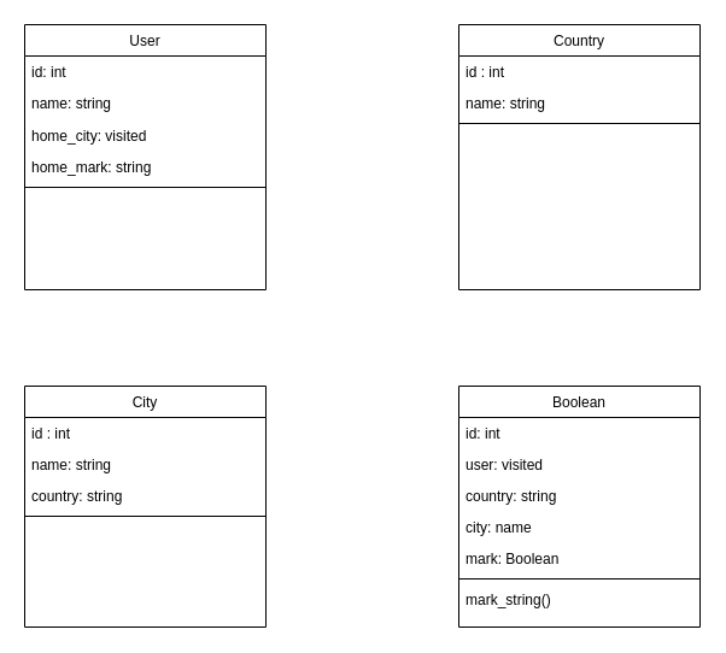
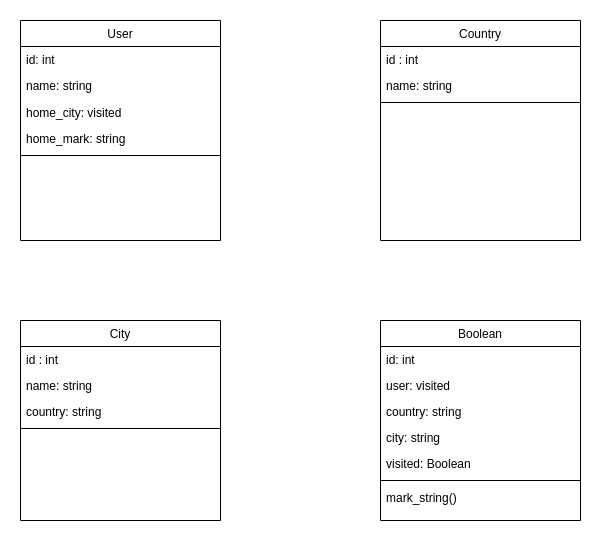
  <mxCell id="0" />
  <mxCell id="1" parent="0" />
  <mxCell id="2" value="User" style="swimlane;fontStyle=0;align=center;verticalAlign=top;childLayout=stackLayout;horizontal=1;startSize=26;horizontalStack=0;resizeParent=1;resizeLast=0;collapsible=1;marginBottom=0;rounded=0;shadow=0;strokeWidth=1;" parent="1" vertex="1"><mxGeometry x="20" y="20" width="200" height="220" as="geometry"><mxRectangle x="230" y="140" width="160" height="26" as="alternateBounds" /></mxGeometry></mxCell>
  <mxCell id="3" value="id: int" style="text;align=left;verticalAlign=top;spacingLeft=4;spacingRight=4;overflow=hidden;rotatable=0;points=[[0,0.5],[1,0.5]];portConstraint=eastwest;rounded=0;shadow=0;html=0;" parent="2" vertex="1"><mxGeometry y="26" width="200" height="26" as="geometry" /></mxCell>
  <mxCell id="4" value="name: string" style="text;align=left;verticalAlign=top;spacingLeft=4;spacingRight=4;overflow=hidden;rotatable=0;points=[[0,0.5],[1,0.5]];portConstraint=eastwest;" parent="2" vertex="1"><mxGeometry y="52" width="200" height="27" as="geometry" /></mxCell>
  <mxCell id="5" value="home_city: visited" style="text;align=left;verticalAlign=top;spacingLeft=4;spacingRight=4;overflow=hidden;rotatable=0;points=[[0,0.5],[1,0.5]];portConstraint=eastwest;" parent="2" vertex="1"><mxGeometry y="79" width="200" height="26" as="geometry" /></mxCell>
  <mxCell id="6" value="home_mark: string" style="text;align=left;verticalAlign=top;spacingLeft=4;spacingRight=4;overflow=hidden;rotatable=0;points=[[0,0.5],[1,0.5]];portConstraint=eastwest;rounded=0;shadow=0;html=0;" parent="2" vertex="1"><mxGeometry y="105" width="200" height="26" as="geometry" /></mxCell>
  <mxCell id="7" value="" style="line;html=1;strokeWidth=1;align=left;verticalAlign=middle;spacingTop=-1;spacingLeft=3;spacingRight=3;rotatable=0;labelPosition=right;points=[];portConstraint=eastwest;" parent="2" vertex="1"><mxGeometry y="131" width="200" height="8" as="geometry" /></mxCell>
  <mxCell id="8" value="City" style="swimlane;fontStyle=0;align=center;verticalAlign=top;childLayout=stackLayout;horizontal=1;startSize=26;horizontalStack=0;resizeParent=1;resizeLast=0;collapsible=1;marginBottom=0;rounded=0;shadow=0;strokeWidth=1;" parent="1" vertex="1"><mxGeometry x="20" y="320" width="200" height="200" as="geometry"><mxRectangle x="130" y="380" width="160" height="26" as="alternateBounds" /></mxGeometry></mxCell>
  <mxCell id="9" value="id : int" style="text;align=left;verticalAlign=top;spacingLeft=4;spacingRight=4;overflow=hidden;rotatable=0;points=[[0,0.5],[1,0.5]];portConstraint=eastwest;" parent="8" vertex="1"><mxGeometry y="26" width="200" height="26" as="geometry" /></mxCell>
  <mxCell id="10" value="name: string" style="text;align=left;verticalAlign=top;spacingLeft=4;spacingRight=4;overflow=hidden;rotatable=0;points=[[0,0.5],[1,0.5]];portConstraint=eastwest;rounded=0;shadow=0;html=0;" parent="8" vertex="1"><mxGeometry y="52" width="200" height="26" as="geometry" /></mxCell>
  <mxCell id="11" value="country: string" style="text;align=left;verticalAlign=top;spacingLeft=4;spacingRight=4;overflow=hidden;rotatable=0;points=[[0,0.5],[1,0.5]];portConstraint=eastwest;rounded=0;shadow=0;html=0;" vertex="1" parent="8"><mxGeometry y="78" width="200" height="26" as="geometry" /></mxCell>
  <mxCell id="12" value="" style="line;html=1;strokeWidth=1;align=left;verticalAlign=middle;spacingTop=-1;spacingLeft=3;spacingRight=3;rotatable=0;labelPosition=right;points=[];portConstraint=eastwest;" parent="8" vertex="1"><mxGeometry y="104" width="200" height="8" as="geometry" /></mxCell>
  <mxCell id="13" value="Country" style="swimlane;fontStyle=0;align=center;verticalAlign=top;childLayout=stackLayout;horizontal=1;startSize=26;horizontalStack=0;resizeParent=1;resizeLast=0;collapsible=1;marginBottom=0;rounded=0;shadow=0;strokeWidth=1;" parent="1" vertex="1"><mxGeometry x="380" y="20" width="200" height="220" as="geometry"><mxRectangle x="550" y="140" width="160" height="26" as="alternateBounds" /></mxGeometry></mxCell>
  <mxCell id="14" value="id : int" style="text;align=left;verticalAlign=top;spacingLeft=4;spacingRight=4;overflow=hidden;rotatable=0;points=[[0,0.5],[1,0.5]];portConstraint=eastwest;" parent="13" vertex="1"><mxGeometry y="26" width="200" height="26" as="geometry" /></mxCell>
  <mxCell id="15" value="name: string" style="text;align=left;verticalAlign=top;spacingLeft=4;spacingRight=4;overflow=hidden;rotatable=0;points=[[0,0.5],[1,0.5]];portConstraint=eastwest;rounded=0;shadow=0;html=0;" parent="13" vertex="1"><mxGeometry y="52" width="200" height="26" as="geometry" /></mxCell>
  <mxCell id="16" value="" style="line;html=1;strokeWidth=1;align=left;verticalAlign=middle;spacingTop=-1;spacingLeft=3;spacingRight=3;rotatable=0;labelPosition=right;points=[];portConstraint=eastwest;" parent="13" vertex="1"><mxGeometry y="78" width="200" height="8" as="geometry" /></mxCell>
  <mxCell id="17" value="Boolean" style="swimlane;fontStyle=0;align=center;verticalAlign=top;childLayout=stackLayout;horizontal=1;startSize=26;horizontalStack=0;resizeParent=1;resizeLast=0;collapsible=1;marginBottom=0;rounded=0;shadow=0;strokeWidth=1;" parent="1" vertex="1"><mxGeometry x="380" y="320" width="200" height="200" as="geometry"><mxRectangle x="340" y="380" width="170" height="26" as="alternateBounds" /></mxGeometry></mxCell>
  <mxCell id="18" value="id: int" style="text;align=left;verticalAlign=top;spacingLeft=4;spacingRight=4;overflow=hidden;rotatable=0;points=[[0,0.5],[1,0.5]];portConstraint=eastwest;" parent="17" vertex="1"><mxGeometry y="26" width="200" height="26" as="geometry" /></mxCell>
  <mxCell id="19" value="user: visited" style="text;align=left;verticalAlign=top;spacingLeft=4;spacingRight=4;overflow=hidden;rotatable=0;points=[[0,0.5],[1,0.5]];portConstraint=eastwest;" vertex="1" parent="17"><mxGeometry y="52" width="200" height="26" as="geometry" /></mxCell>
  <mxCell id="20" value="country: string" style="text;align=left;verticalAlign=top;spacingLeft=4;spacingRight=4;overflow=hidden;rotatable=0;points=[[0,0.5],[1,0.5]];portConstraint=eastwest;" parent="17" vertex="1"><mxGeometry y="78" width="200" height="26" as="geometry" /></mxCell>
- <mxCell id="21" value="city: name" style="text;align=left;verticalAlign=top;spacingLeft=4;spacingRight=4;overflow=hidden;rotatable=0;points=[[0,0.5],[1,0.5]];portConstraint=eastwest;" vertex="1" parent="17"><mxGeometry y="104" width="200" height="26" as="geometry" /></mxCell>
- <mxCell id="22" value="mark: Boolean" style="text;align=left;verticalAlign=top;spacingLeft=4;spacingRight=4;overflow=hidden;rotatable=0;points=[[0,0.5],[1,0.5]];portConstraint=eastwest;" vertex="1" parent="17"><mxGeometry y="130" width="200" height="26" as="geometry" /></mxCell>
+ <mxCell id="21" value="city: string" style="text;align=left;verticalAlign=top;spacingLeft=4;spacingRight=4;overflow=hidden;rotatable=0;points=[[0,0.5],[1,0.5]];portConstraint=eastwest;" vertex="1" parent="17"><mxGeometry y="104" width="200" height="26" as="geometry" /></mxCell>
+ <mxCell id="22" value="visited: Boolean" style="text;align=left;verticalAlign=top;spacingLeft=4;spacingRight=4;overflow=hidden;rotatable=0;points=[[0,0.5],[1,0.5]];portConstraint=eastwest;" vertex="1" parent="17"><mxGeometry y="130" width="200" height="26" as="geometry" /></mxCell>
  <mxCell id="23" value="" style="line;html=1;strokeWidth=1;align=left;verticalAlign=middle;spacingTop=-1;spacingLeft=3;spacingRight=3;rotatable=0;labelPosition=right;points=[];portConstraint=eastwest;" parent="17" vertex="1"><mxGeometry y="156" width="200" height="8" as="geometry" /></mxCell>
  <mxCell id="24" value="mark_string()" style="text;align=left;verticalAlign=top;spacingLeft=4;spacingRight=4;overflow=hidden;rotatable=0;points=[[0,0.5],[1,0.5]];portConstraint=eastwest;" vertex="1" parent="17"><mxGeometry y="164" width="200" height="26" as="geometry" /></mxCell>
